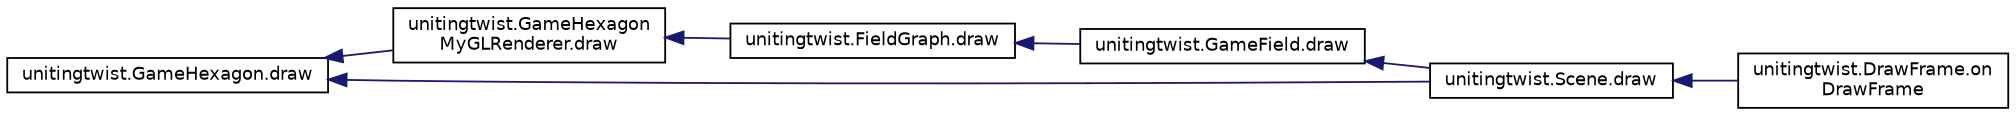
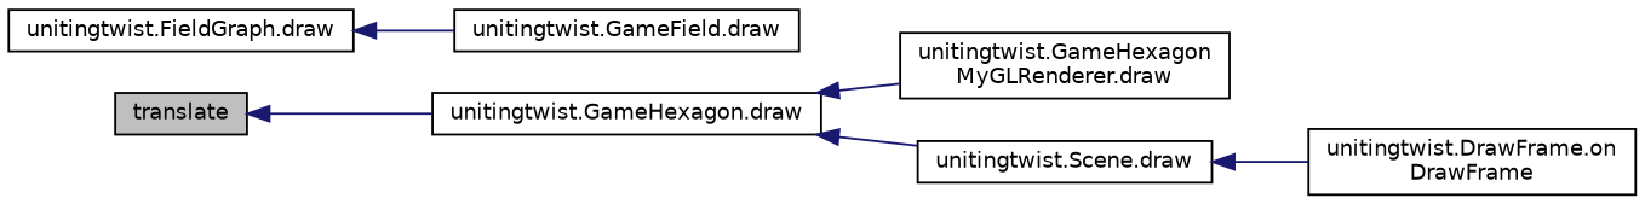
  digraph {
    rankdir=LR
    node [color=black fillcolor=white fontname=Helvetica fontsize=10 shape=record style=filled]
    edge [color=midnightblue dir=back fontname=Helvetica fontsize=10 labelfontname=Helvetica labelfontsize=10 style=solid]
+   n1 [fillcolor=grey75 fontcolor=black height=0.2 label=translate width=0.4]
    n2 [height=0.2 label="unitingtwist.GameHexagon.draw" width=0.4]
    n3 [height=0.2 label="unitingtwist.GameHexagon\lMyGLRenderer.draw" width=0.4]
    n4 [height=0.2 label="unitingtwist.Scene.draw" width=0.4]
    n5 [height=0.2 label="unitingtwist.GameField.draw" width=0.4]
    n6 [height=0.2 label="unitingtwist.FieldGraph.draw" width=0.4]
    n7 [height=0.2 label="unitingtwist.DrawFrame.on\lDrawFrame" width=0.4]
+   n1 -> n2
    n2 -> n3
    n2 -> n4
-   n3 -> n6
    n4 -> n7
-   n5 -> n4
    n6 -> n5
  }
